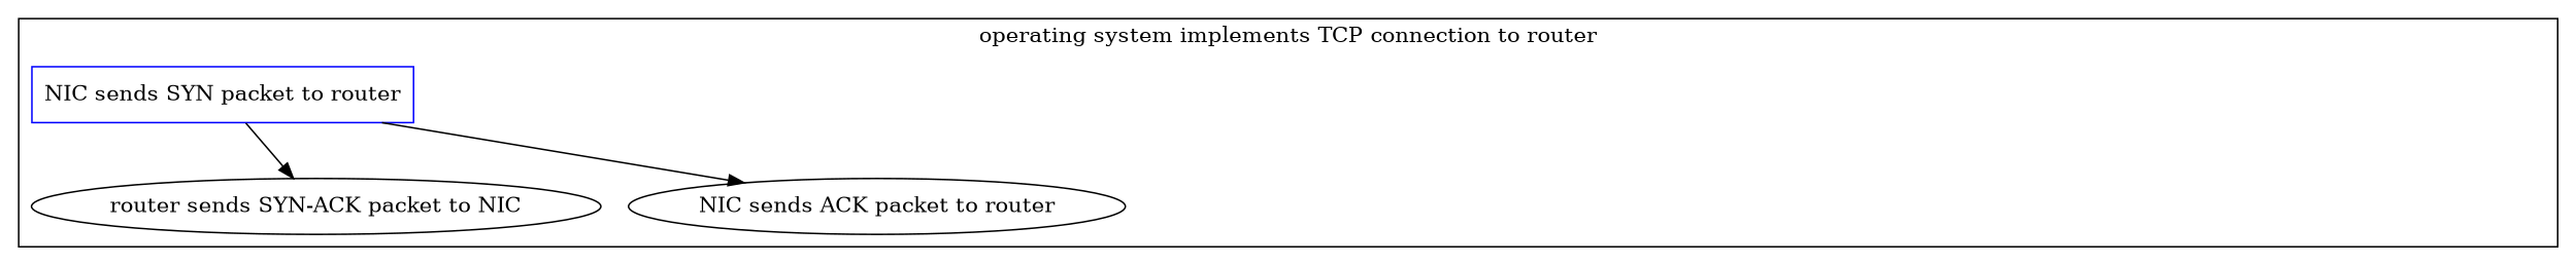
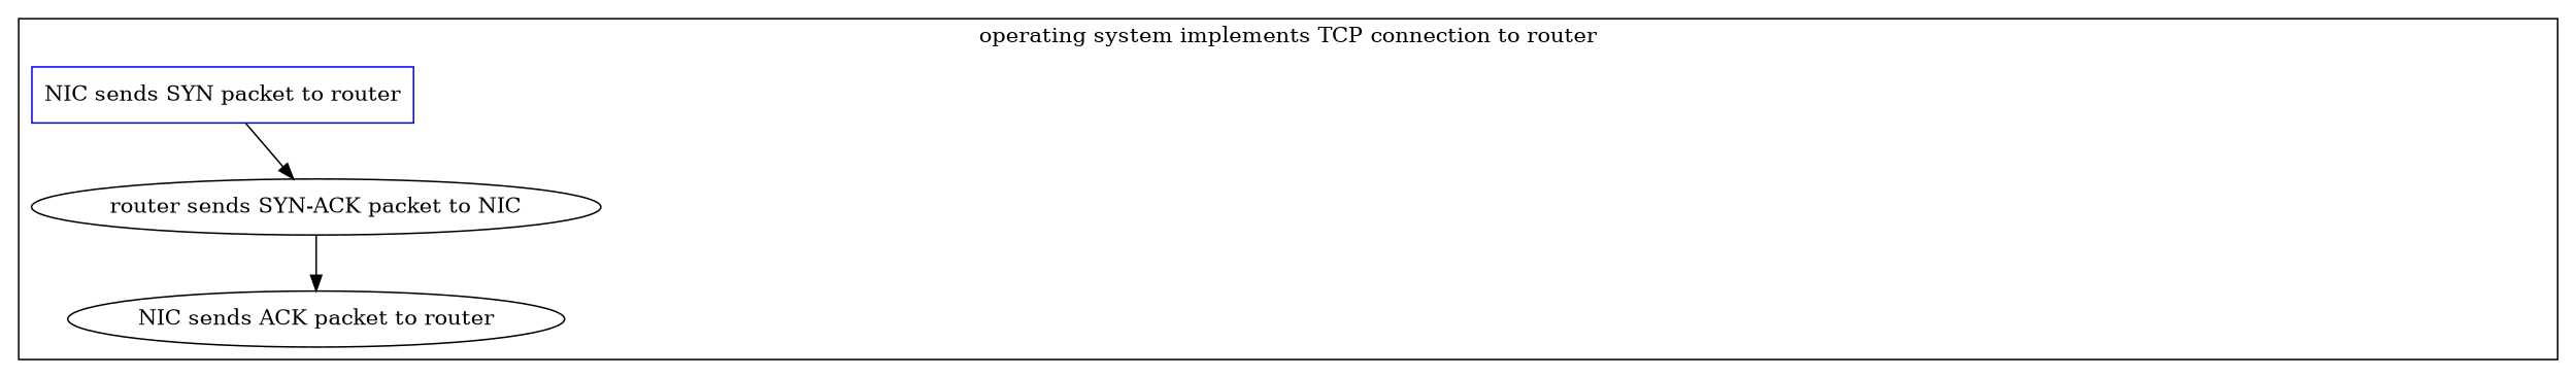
  strict digraph {
    compound=true
    user_story_user_brows_web_browse_web_browse_web_browse_operating__operating_operating_system_implements_TCP_connection_to_router [style=invis]
    n2 [color=blue label="NIC sends SYN packet to router" shape=rectangle]
    n3 [label="router sends SYN-ACK packet to NIC"]
    n4 [label="NIC sends ACK packet to router"]
    subgraph cluster_1 {
      label="operating system implements TCP connection to router"
      user_story_user_brows_web_browse_web_browse_web_browse_operating__operating_operating_system_implements_TCP_connection_to_router
      n2
      n3
      n4
    }
    n2 -> n3
-   n2 -> n4
+   n3 -> n4
  }
